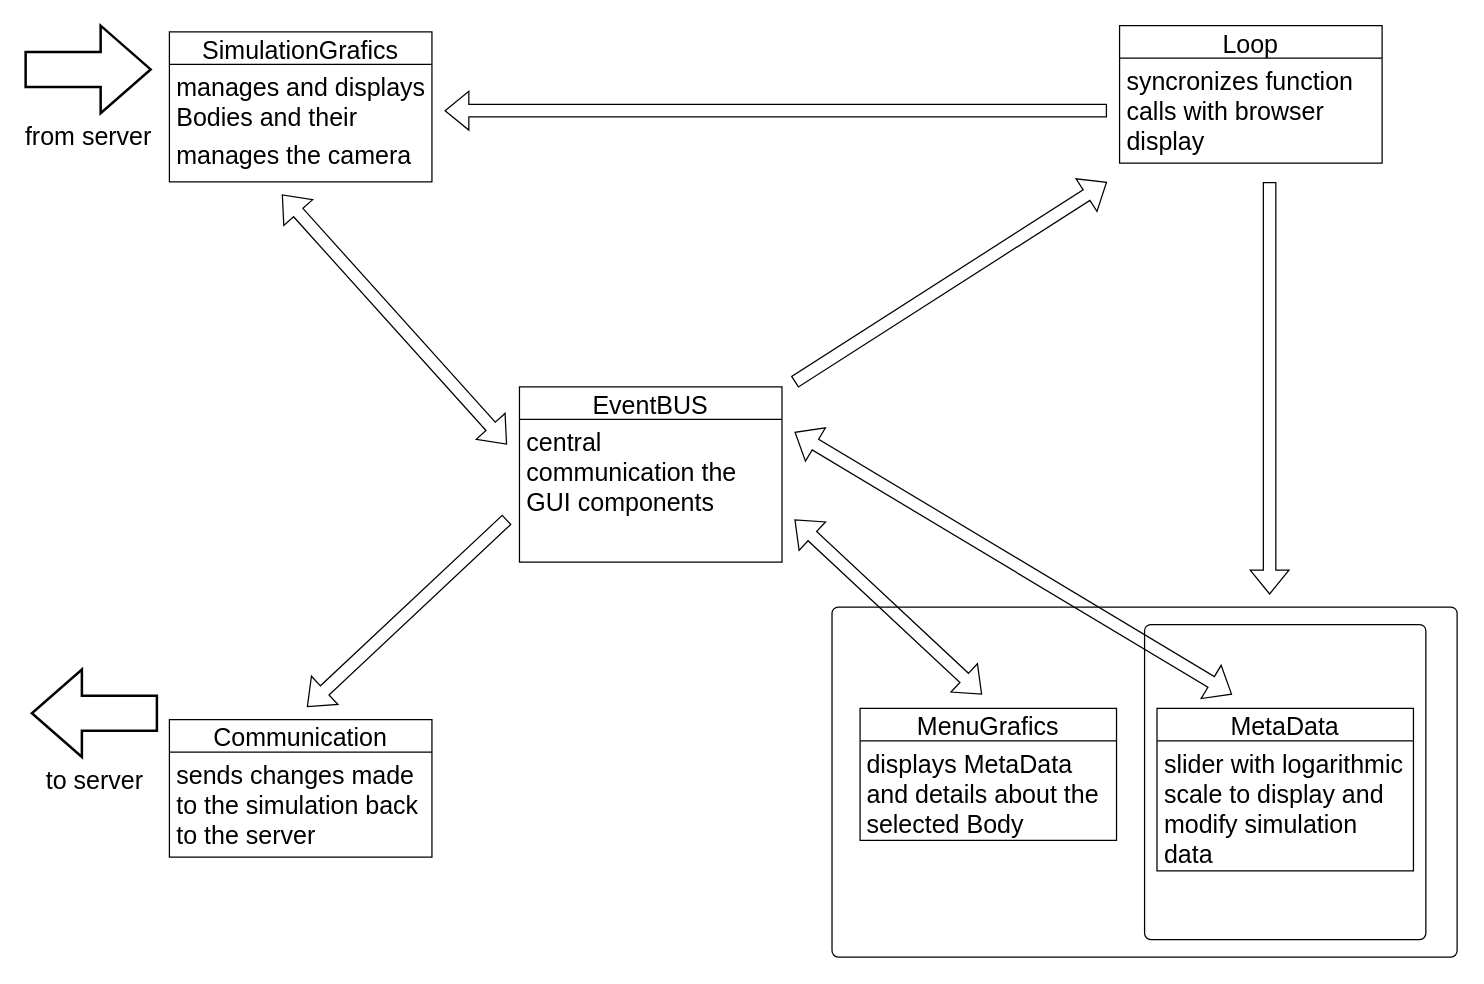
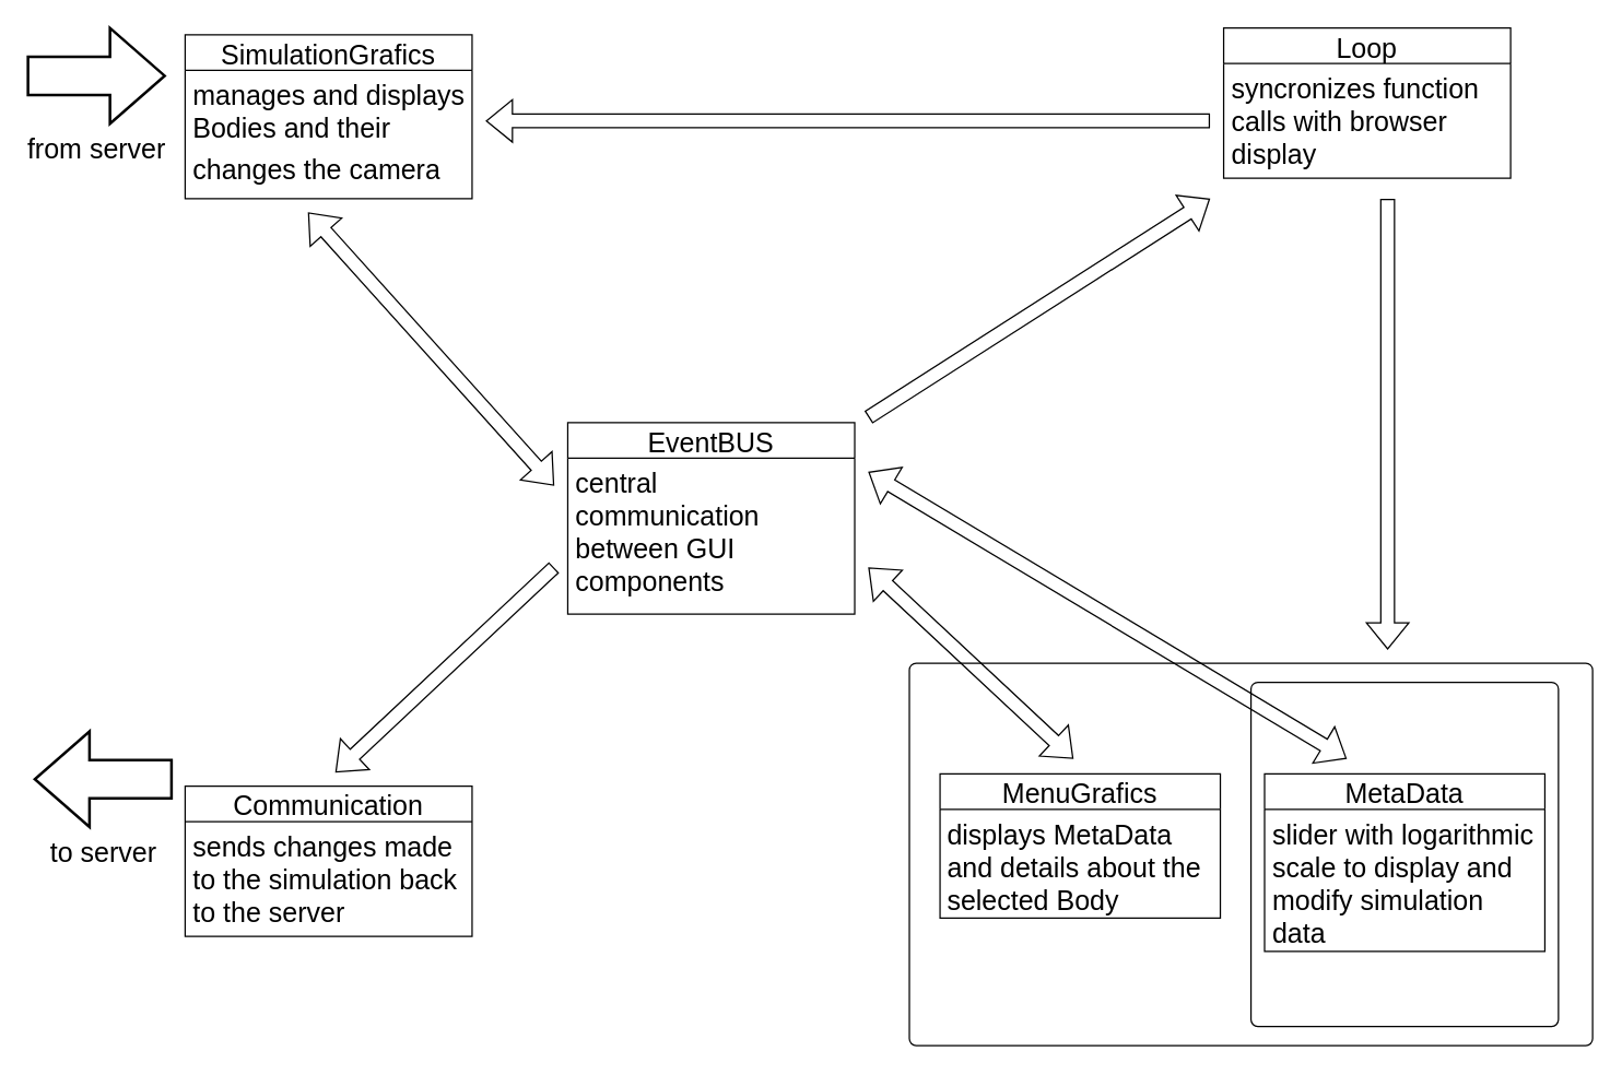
  <mxCell id="0" />
  <mxCell id="1" parent="0" />
  <mxCell id="2" value="SimulationGrafics" style="swimlane;fontStyle=0;childLayout=stackLayout;horizontal=1;startSize=26;horizontalStack=0;resizeParent=1;resizeParentMax=0;resizeLast=0;collapsible=1;marginBottom=0;align=center;fontSize=20;" parent="1" vertex="1"><mxGeometry x="135" y="25" width="210" height="120" as="geometry" /></mxCell>
  <mxCell id="3" value="manages and displays Bodies and their traveled paths" style="text;strokeColor=none;fillColor=none;spacingLeft=4;spacingRight=4;overflow=hidden;rotatable=0;points=[[0,0.5],[1,0.5]];portConstraint=eastwest;fontSize=20;whiteSpace=wrap;html=1;" parent="2" vertex="1"><mxGeometry y="26" width="210" height="54" as="geometry" /></mxCell>
- <mxCell id="4" value="manages the camera" style="text;strokeColor=none;fillColor=none;spacingLeft=4;spacingRight=4;overflow=hidden;rotatable=0;points=[[0,0.5],[1,0.5]];portConstraint=eastwest;fontSize=20;whiteSpace=wrap;html=1;" parent="2" vertex="1"><mxGeometry y="80" width="210" height="40" as="geometry" /></mxCell>
+ <mxCell id="4" value="changes the camera" style="text;strokeColor=none;fillColor=none;spacingLeft=4;spacingRight=4;overflow=hidden;rotatable=0;points=[[0,0.5],[1,0.5]];portConstraint=eastwest;fontSize=20;whiteSpace=wrap;html=1;" parent="2" vertex="1"><mxGeometry y="80" width="210" height="40" as="geometry" /></mxCell>
  <mxCell id="5" value="Loop" style="swimlane;fontStyle=0;childLayout=stackLayout;horizontal=1;startSize=26;horizontalStack=0;resizeParent=1;resizeParentMax=0;resizeLast=0;collapsible=1;marginBottom=0;align=center;fontSize=20;" parent="1" vertex="1"><mxGeometry x="895" y="20" width="210" height="110" as="geometry" /></mxCell>
  <mxCell id="6" value="syncronizes function calls with browser display" style="text;strokeColor=none;fillColor=none;spacingLeft=4;spacingRight=4;overflow=hidden;rotatable=0;points=[[0,0.5],[1,0.5]];portConstraint=eastwest;fontSize=20;whiteSpace=wrap;html=1;" parent="5" vertex="1"><mxGeometry y="26" width="210" height="84" as="geometry" /></mxCell>
  <mxCell id="7" value="EventBUS" style="swimlane;fontStyle=0;childLayout=stackLayout;horizontal=1;startSize=26;horizontalStack=0;resizeParent=1;resizeParentMax=0;resizeLast=0;collapsible=1;marginBottom=0;align=center;fontSize=20;" parent="1" vertex="1"><mxGeometry x="415" y="309" width="210" height="140" as="geometry" /></mxCell>
- <mxCell id="8" value="central communication the GUI components" style="text;strokeColor=none;fillColor=none;spacingLeft=4;spacingRight=4;overflow=hidden;rotatable=0;points=[[0,0.5],[1,0.5]];portConstraint=eastwest;fontSize=20;whiteSpace=wrap;html=1;" parent="7" vertex="1"><mxGeometry y="26" width="210" height="114" as="geometry" /></mxCell>
+ <mxCell id="8" value="central communication between GUI components" style="text;strokeColor=none;fillColor=none;spacingLeft=4;spacingRight=4;overflow=hidden;rotatable=0;points=[[0,0.5],[1,0.5]];portConstraint=eastwest;fontSize=20;whiteSpace=wrap;html=1;" parent="7" vertex="1"><mxGeometry y="26" width="210" height="114" as="geometry" /></mxCell>
  <mxCell id="9" value="Communication" style="swimlane;fontStyle=0;childLayout=stackLayout;horizontal=1;startSize=26;horizontalStack=0;resizeParent=1;resizeParentMax=0;resizeLast=0;collapsible=1;marginBottom=0;align=center;fontSize=20;" parent="1" vertex="1"><mxGeometry x="135" y="575" width="210" height="110" as="geometry" /></mxCell>
  <mxCell id="10" value="sends changes made to the simulation back to the server" style="text;strokeColor=none;fillColor=none;spacingLeft=4;spacingRight=4;overflow=hidden;rotatable=0;points=[[0,0.5],[1,0.5]];portConstraint=eastwest;fontSize=20;whiteSpace=wrap;html=1;" parent="9" vertex="1"><mxGeometry y="26" width="210" height="84" as="geometry" /></mxCell>
  <mxCell id="11" value="from server" style="verticalLabelPosition=bottom;verticalAlign=top;html=1;strokeWidth=2;shape=mxgraph.arrows2.arrow;dy=0.6;dx=40;notch=0;fontSize=20;" parent="1" vertex="1"><mxGeometry x="20" y="20" width="100" height="70" as="geometry" /></mxCell>
  <mxCell id="12" value="to server" style="verticalLabelPosition=bottom;verticalAlign=top;html=1;strokeWidth=2;shape=mxgraph.arrows2.arrow;dy=0.6;dx=40;notch=0;direction=west;fontSize=20;" parent="1" vertex="1"><mxGeometry x="25" y="535" width="100" height="70" as="geometry" /></mxCell>
  <mxCell id="13" value="" style="rounded=1;absoluteArcSize=1;html=1;arcSize=10;fontSize=20;" parent="1" vertex="1"><mxGeometry x="665" y="485" width="500" height="280" as="geometry" /></mxCell>
  <mxCell id="14" value="" style="html=1;shape=mxgraph.er.anchor;whiteSpace=wrap;fontSize=20;" parent="13" vertex="1"><mxGeometry width="250.0" height="280" as="geometry" /></mxCell>
  <mxCell id="15" value="" style="rounded=1;absoluteArcSize=1;html=1;arcSize=10;whiteSpace=wrap;points=[];strokeColor=inherit;fillColor=inherit;fontSize=20;" parent="13" vertex="1"><mxGeometry x="250.0" y="14.0" width="225.0" height="252.0" as="geometry" /></mxCell>
  <mxCell id="16" value="MenuGrafics" style="swimlane;fontStyle=0;childLayout=stackLayout;horizontal=1;startSize=26;horizontalStack=0;resizeParent=1;resizeParentMax=0;resizeLast=0;collapsible=1;marginBottom=0;align=center;fontSize=20;" parent="13" vertex="1"><mxGeometry x="22.44" y="81.05" width="205.13" height="105.579" as="geometry"><mxRectangle x="890" y="620" width="120" height="30" as="alternateBounds" /></mxGeometry></mxCell>
  <mxCell id="17" value="displays MetaData and details about the selected Body" style="text;strokeColor=none;fillColor=none;spacingLeft=4;spacingRight=4;overflow=hidden;rotatable=0;points=[[0,0.5],[1,0.5]];portConstraint=eastwest;fontSize=20;whiteSpace=wrap;html=1;" parent="16" vertex="1"><mxGeometry y="26" width="205.13" height="79.579" as="geometry" /></mxCell>
  <mxCell id="18" value="MetaData" style="swimlane;fontStyle=0;childLayout=stackLayout;horizontal=1;startSize=26;horizontalStack=0;resizeParent=1;resizeParentMax=0;resizeLast=0;collapsible=1;marginBottom=0;align=center;fontSize=20;" parent="13" vertex="1"><mxGeometry x="259.936" y="81.053" width="205.13" height="130" as="geometry" /></mxCell>
  <mxCell id="19" value="slider with logarithmic scale to display and modify simulation data" style="text;strokeColor=none;fillColor=none;spacingLeft=4;spacingRight=4;overflow=hidden;rotatable=0;points=[[0,0.5],[1,0.5]];portConstraint=eastwest;fontSize=20;whiteSpace=wrap;html=1;" parent="18" vertex="1"><mxGeometry y="26" width="205.13" height="104" as="geometry" /></mxCell>
  <mxCell id="20" value="" style="shape=flexArrow;endArrow=classic;html=1;rounded=0;" edge="1" parent="1"><mxGeometry width="50" height="50" relative="1" as="geometry"><mxPoint x="885" y="88" as="sourcePoint" /><mxPoint x="355" y="88" as="targetPoint" /></mxGeometry></mxCell>
  <mxCell id="21" value="" style="shape=flexArrow;endArrow=classic;html=1;rounded=0;" edge="1" parent="1"><mxGeometry width="50" height="50" relative="1" as="geometry"><mxPoint x="1015" y="145" as="sourcePoint" /><mxPoint x="1015" y="475" as="targetPoint" /></mxGeometry></mxCell>
  <mxCell id="22" value="" style="shape=flexArrow;endArrow=classic;html=1;rounded=0;" edge="1" parent="1"><mxGeometry width="50" height="50" relative="1" as="geometry"><mxPoint x="635" y="305" as="sourcePoint" /><mxPoint x="885" y="145" as="targetPoint" /></mxGeometry></mxCell>
  <mxCell id="23" value="" style="shape=flexArrow;endArrow=classic;html=1;rounded=0;" edge="1" parent="1"><mxGeometry width="50" height="50" relative="1" as="geometry"><mxPoint x="405" y="415" as="sourcePoint" /><mxPoint x="245" y="565" as="targetPoint" /></mxGeometry></mxCell>
  <mxCell id="24" value="" style="shape=flexArrow;endArrow=classic;startArrow=classic;html=1;rounded=0;exitX=0.311;exitY=0.222;exitDx=0;exitDy=0;exitPerimeter=0;" edge="1" parent="1" source="15"><mxGeometry width="100" height="100" relative="1" as="geometry"><mxPoint x="545" y="545" as="sourcePoint" /><mxPoint x="635" y="345" as="targetPoint" /></mxGeometry></mxCell>
  <mxCell id="25" value="" style="shape=flexArrow;endArrow=classic;startArrow=classic;html=1;rounded=0;exitX=0.24;exitY=0.25;exitDx=0;exitDy=0;exitPerimeter=0;" edge="1" parent="1" source="13"><mxGeometry width="100" height="100" relative="1" as="geometry"><mxPoint x="545" y="545" as="sourcePoint" /><mxPoint x="635" y="415" as="targetPoint" /></mxGeometry></mxCell>
  <mxCell id="26" value="" style="shape=flexArrow;endArrow=classic;startArrow=classic;html=1;rounded=0;" edge="1" parent="1"><mxGeometry width="100" height="100" relative="1" as="geometry"><mxPoint x="225" y="155" as="sourcePoint" /><mxPoint x="405" y="355" as="targetPoint" /></mxGeometry></mxCell>
